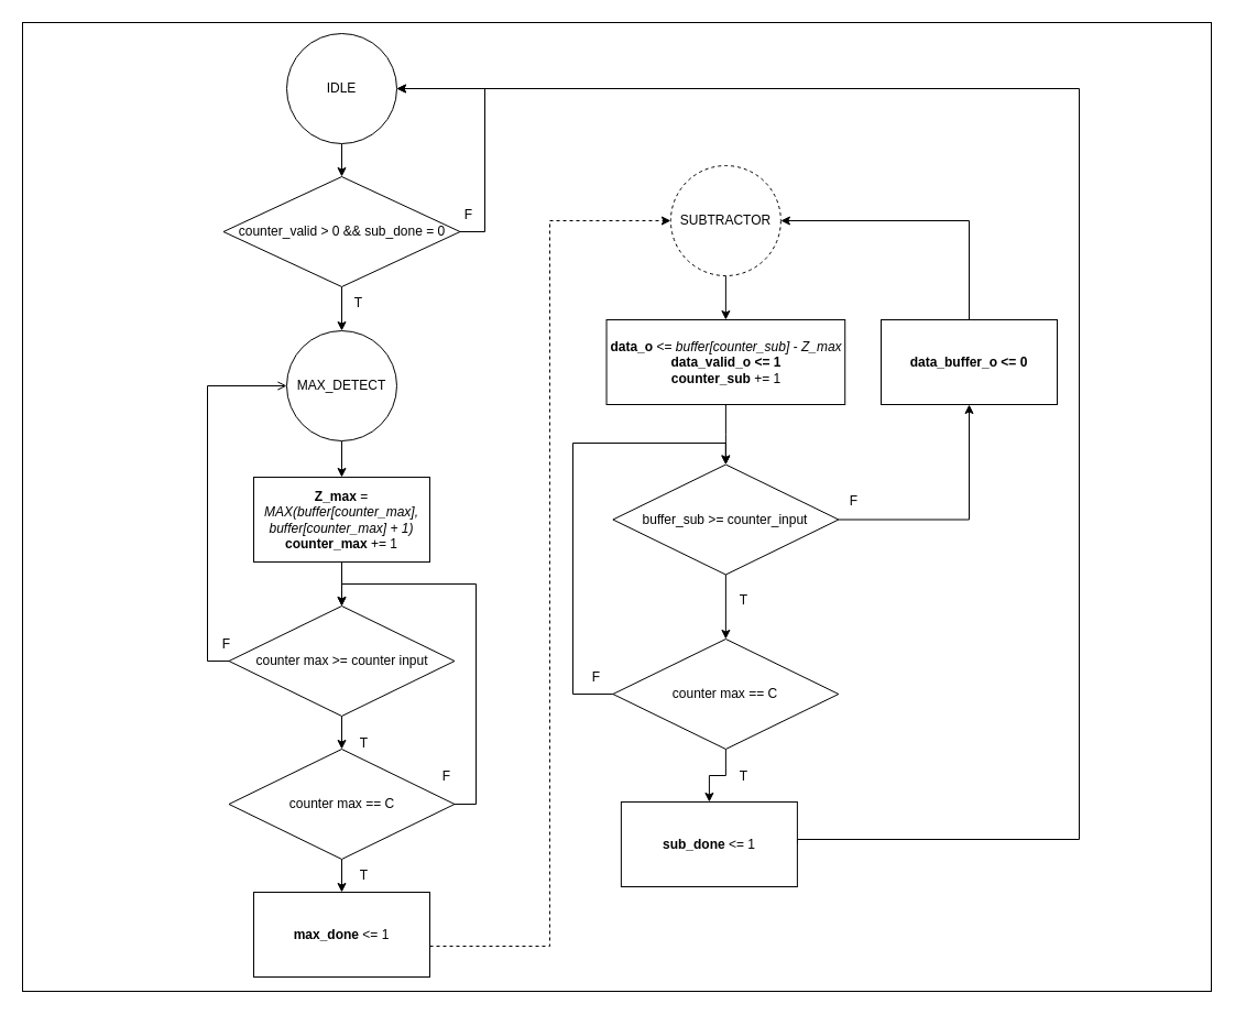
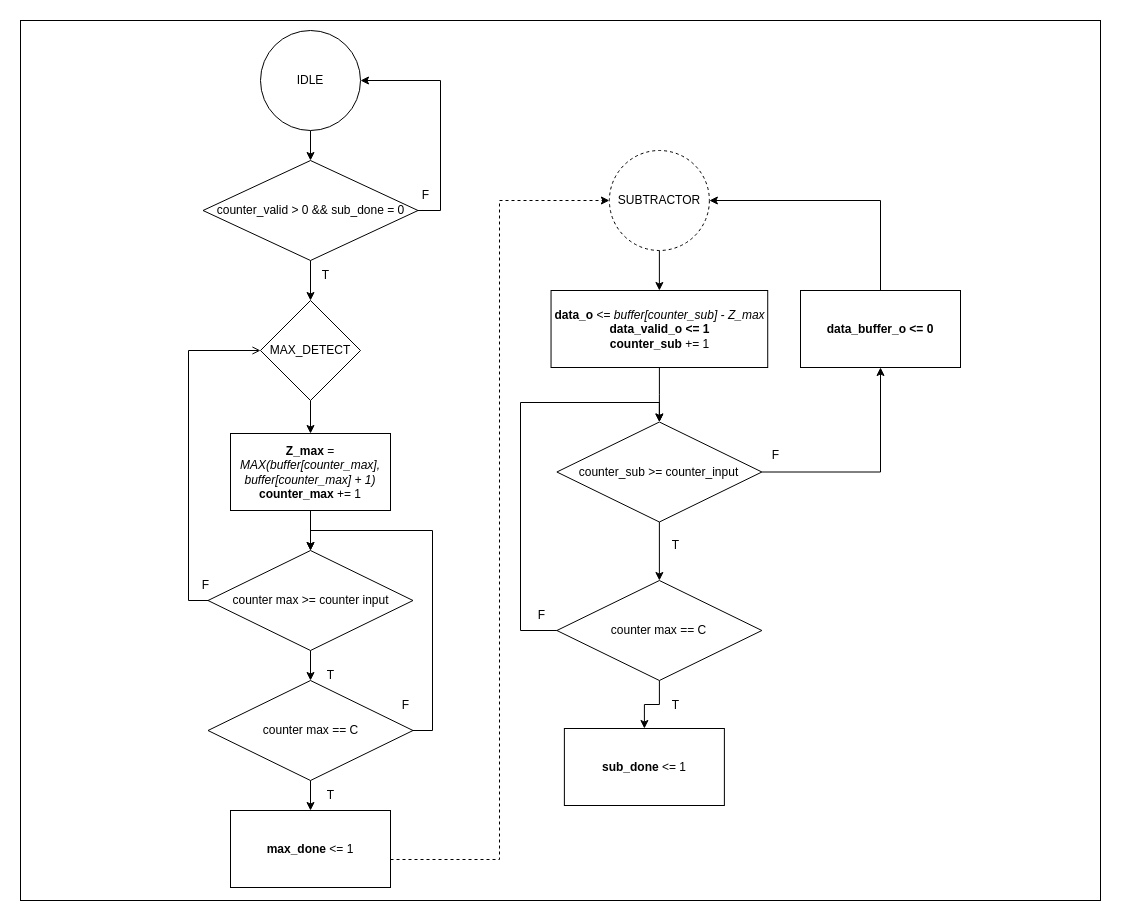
  <mxCell id="0" />
  <mxCell id="1" parent="0" />
  <mxCell id="2" value="" style="rounded=0;whiteSpace=wrap;html=1;" vertex="1" parent="1"><mxGeometry x="20" y="20" width="1080" height="880" as="geometry" /></mxCell>
  <mxCell id="3" style="edgeStyle=orthogonalEdgeStyle;rounded=0;orthogonalLoop=1;jettySize=auto;html=1;entryX=0.5;entryY=0;entryDx=0;entryDy=0;" edge="1" parent="1" source="4" target="9"><mxGeometry relative="1" as="geometry" /></mxCell>
  <mxCell id="4" value="IDLE" style="ellipse;whiteSpace=wrap;html=1;aspect=fixed;" vertex="1" parent="1"><mxGeometry x="260" y="30" width="100" height="100" as="geometry" /></mxCell>
  <mxCell id="5" style="edgeStyle=orthogonalEdgeStyle;rounded=0;orthogonalLoop=1;jettySize=auto;html=1;entryX=0.5;entryY=0;entryDx=0;entryDy=0;" edge="1" parent="1" source="6" target="15"><mxGeometry relative="1" as="geometry"><mxPoint x="310" y="460" as="targetPoint" /></mxGeometry></mxCell>
- <mxCell id="6" value="MAX_DETECT" style="ellipse;whiteSpace=wrap;html=1;aspect=fixed;" vertex="1" parent="1"><mxGeometry x="260" y="300" width="100" height="100" as="geometry" /></mxCell>
+ <mxCell id="6" value="MAX_DETECT" style="rhombus;whiteSpace=wrap;html=1;aspect=fixed;" vertex="1" parent="1"><mxGeometry x="260" y="300" width="100" height="100" as="geometry" /></mxCell>
  <mxCell id="7" style="edgeStyle=orthogonalEdgeStyle;rounded=0;orthogonalLoop=1;jettySize=auto;html=1;entryX=0.5;entryY=0;entryDx=0;entryDy=0;" edge="1" parent="1" source="9" target="6"><mxGeometry relative="1" as="geometry" /></mxCell>
  <mxCell id="8" style="edgeStyle=orthogonalEdgeStyle;rounded=0;orthogonalLoop=1;jettySize=auto;html=1;entryX=1;entryY=0.5;entryDx=0;entryDy=0;" edge="1" parent="1" source="9" target="4"><mxGeometry relative="1" as="geometry"><Array as="points"><mxPoint x="440" y="210" /><mxPoint x="440" y="80" /></Array></mxGeometry></mxCell>
  <mxCell id="9" value="counter_valid &amp;gt; 0 &amp;amp;&amp;amp; sub_done = 0" style="rhombus;whiteSpace=wrap;html=1;" vertex="1" parent="1"><mxGeometry x="202.5" y="160" width="215" height="100" as="geometry" /></mxCell>
  <mxCell id="10" style="edgeStyle=orthogonalEdgeStyle;rounded=0;orthogonalLoop=1;jettySize=auto;html=1;entryX=0.5;entryY=0;entryDx=0;entryDy=0;" edge="1" parent="1" source="11" target="30"><mxGeometry relative="1" as="geometry"><mxPoint x="658.88" y="290" as="targetPoint" /></mxGeometry></mxCell>
  <mxCell id="11" value="SUBTRACTOR" style="ellipse;whiteSpace=wrap;html=1;aspect=fixed;dashed=1;" vertex="1" parent="1"><mxGeometry x="608.88" y="150" width="100" height="100" as="geometry" /></mxCell>
  <mxCell id="12" value="T" style="text;html=1;align=center;verticalAlign=middle;resizable=0;points=[];autosize=1;strokeColor=none;fillColor=none;" vertex="1" parent="1"><mxGeometry x="310" y="260" width="30" height="30" as="geometry" /></mxCell>
  <mxCell id="13" value="F" style="text;html=1;align=center;verticalAlign=middle;resizable=0;points=[];autosize=1;strokeColor=none;fillColor=none;" vertex="1" parent="1"><mxGeometry x="410" y="180" width="30" height="30" as="geometry" /></mxCell>
  <mxCell id="14" style="edgeStyle=orthogonalEdgeStyle;rounded=0;orthogonalLoop=1;jettySize=auto;html=1;entryX=0.5;entryY=0;entryDx=0;entryDy=0;" edge="1" parent="1" source="15" target="18"><mxGeometry relative="1" as="geometry" /></mxCell>
  <mxCell id="15" value="&lt;b&gt;Z_max&lt;/b&gt; = &lt;i&gt;MAX(buffer[counter_max], buffer[counter_max] + 1)&lt;/i&gt;&lt;br&gt;&lt;b&gt;counter_max&lt;/b&gt; += 1" style="rounded=0;whiteSpace=wrap;html=1;" vertex="1" parent="1"><mxGeometry x="230" y="433" width="160" height="77" as="geometry" /></mxCell>
  <mxCell id="16" style="edgeStyle=orthogonalEdgeStyle;rounded=0;orthogonalLoop=1;jettySize=auto;html=1;entryX=0.5;entryY=0;entryDx=0;entryDy=0;" edge="1" parent="1" source="18" target="21"><mxGeometry relative="1" as="geometry" /></mxCell>
  <mxCell id="17" style="edgeStyle=orthogonalEdgeStyle;rounded=0;orthogonalLoop=1;jettySize=auto;html=1;entryX=0;entryY=0.5;entryDx=0;entryDy=0;endArrow=open;" edge="1" parent="1" source="18" target="6"><mxGeometry relative="1" as="geometry"><Array as="points"><mxPoint x="188" y="600" /><mxPoint x="188" y="350" /></Array></mxGeometry></mxCell>
  <mxCell id="18" value="counter max &amp;gt;= counter input" style="rhombus;whiteSpace=wrap;html=1;" vertex="1" parent="1"><mxGeometry x="207.5" y="550" width="205" height="100" as="geometry" /></mxCell>
  <mxCell id="19" style="edgeStyle=orthogonalEdgeStyle;rounded=0;orthogonalLoop=1;jettySize=auto;html=1;entryX=0.5;entryY=0;entryDx=0;entryDy=0;" edge="1" parent="1" source="21" target="18"><mxGeometry relative="1" as="geometry"><Array as="points"><mxPoint x="432" y="730" /><mxPoint x="432" y="530" /><mxPoint x="310" y="530" /></Array></mxGeometry></mxCell>
  <mxCell id="20" style="edgeStyle=orthogonalEdgeStyle;rounded=0;orthogonalLoop=1;jettySize=auto;html=1;entryX=0.5;entryY=0;entryDx=0;entryDy=0;" edge="1" parent="1" source="21" target="32"><mxGeometry relative="1" as="geometry" /></mxCell>
  <mxCell id="21" value="counter max == C" style="rhombus;whiteSpace=wrap;html=1;" vertex="1" parent="1"><mxGeometry x="207.5" y="680" width="205" height="100" as="geometry" /></mxCell>
  <mxCell id="22" style="edgeStyle=orthogonalEdgeStyle;rounded=0;orthogonalLoop=1;jettySize=auto;html=1;" edge="1" parent="1" source="24" target="28"><mxGeometry relative="1" as="geometry" /></mxCell>
  <mxCell id="23" style="edgeStyle=orthogonalEdgeStyle;rounded=0;orthogonalLoop=1;jettySize=auto;html=1;entryX=0.5;entryY=1;entryDx=0;entryDy=0;" edge="1" parent="1" source="24" target="35"><mxGeometry relative="1" as="geometry"><Array as="points"><mxPoint x="880" y="472" /></Array></mxGeometry></mxCell>
- <mxCell id="24" value="buffer_sub &amp;gt;= counter_input" style="rhombus;whiteSpace=wrap;html=1;" vertex="1" parent="1"><mxGeometry x="556.38" y="421.5" width="205" height="100" as="geometry" /></mxCell>
- <mxCell id="25" style="edgeStyle=orthogonalEdgeStyle;rounded=0;orthogonalLoop=1;jettySize=auto;html=1;entryX=1;entryY=0.5;entryDx=0;entryDy=0;exitX=1;exitY=0.5;exitDx=0;exitDy=0;" edge="1" parent="1" source="33" target="4"><mxGeometry relative="1" as="geometry"><Array as="points"><mxPoint x="980" y="762" /><mxPoint x="980" y="80" /></Array></mxGeometry></mxCell>
+ <mxCell id="24" value="counter_sub &amp;gt;= counter_input" style="rhombus;whiteSpace=wrap;html=1;" vertex="1" parent="1"><mxGeometry x="556.38" y="421.5" width="205" height="100" as="geometry" /></mxCell>
  <mxCell id="26" style="edgeStyle=orthogonalEdgeStyle;rounded=0;orthogonalLoop=1;jettySize=auto;html=1;" edge="1" parent="1" source="28" target="33"><mxGeometry relative="1" as="geometry" /></mxCell>
  <mxCell id="27" style="edgeStyle=orthogonalEdgeStyle;rounded=0;orthogonalLoop=1;jettySize=auto;html=1;entryX=0.5;entryY=0;entryDx=0;entryDy=0;" edge="1" parent="1" source="28" target="24"><mxGeometry relative="1" as="geometry"><Array as="points"><mxPoint x="520" y="630" /><mxPoint x="520" y="402" /><mxPoint x="659" y="402" /></Array></mxGeometry></mxCell>
  <mxCell id="28" value="counter max == C" style="rhombus;whiteSpace=wrap;html=1;" vertex="1" parent="1"><mxGeometry x="556.38" y="580" width="205" height="100" as="geometry" /></mxCell>
  <mxCell id="29" style="edgeStyle=orthogonalEdgeStyle;rounded=0;orthogonalLoop=1;jettySize=auto;html=1;entryX=0.5;entryY=0;entryDx=0;entryDy=0;" edge="1" parent="1" source="30" target="24"><mxGeometry relative="1" as="geometry" /></mxCell>
  <mxCell id="30" value="&lt;b&gt;data_o&lt;/b&gt;&amp;nbsp;&amp;lt;= &lt;i&gt;buffer[counter_sub] - Z_max&lt;br&gt;&lt;/i&gt;&lt;b&gt;data_valid_o &amp;lt;= 1&lt;/b&gt;&lt;br&gt;&lt;b&gt;counter_sub&lt;/b&gt;&amp;nbsp;+= 1" style="rounded=0;whiteSpace=wrap;html=1;" vertex="1" parent="1"><mxGeometry x="550.54" y="290" width="216.68" height="77" as="geometry" /></mxCell>
  <mxCell id="31" style="edgeStyle=orthogonalEdgeStyle;rounded=0;orthogonalLoop=1;jettySize=auto;html=1;entryX=0;entryY=0.5;entryDx=0;entryDy=0;dashed=1;" edge="1" parent="1" source="32" target="11"><mxGeometry relative="1" as="geometry"><Array as="points"><mxPoint x="499" y="859" /><mxPoint x="499" y="200" /></Array></mxGeometry></mxCell>
  <mxCell id="32" value="&lt;b&gt;max_done &lt;/b&gt;&amp;lt;= 1" style="rounded=0;whiteSpace=wrap;html=1;" vertex="1" parent="1"><mxGeometry x="230" y="810" width="160" height="77" as="geometry" /></mxCell>
  <mxCell id="33" value="&lt;b&gt;sub_done &lt;/b&gt;&amp;lt;= 1" style="rounded=0;whiteSpace=wrap;html=1;" vertex="1" parent="1"><mxGeometry x="563.88" y="728" width="160" height="77" as="geometry" /></mxCell>
  <mxCell id="34" style="edgeStyle=orthogonalEdgeStyle;rounded=0;orthogonalLoop=1;jettySize=auto;html=1;entryX=1;entryY=0.5;entryDx=0;entryDy=0;" edge="1" parent="1" source="35" target="11"><mxGeometry relative="1" as="geometry"><Array as="points"><mxPoint x="880" y="200" /></Array></mxGeometry></mxCell>
  <mxCell id="35" value="&lt;b style=&quot;border-color: var(--border-color);&quot;&gt;data_buffer_o &amp;lt;= 0&lt;/b&gt;" style="rounded=0;whiteSpace=wrap;html=1;" vertex="1" parent="1"><mxGeometry x="800" y="290" width="160" height="77" as="geometry" /></mxCell>
  <mxCell id="36" value="T" style="text;html=1;align=center;verticalAlign=middle;resizable=0;points=[];autosize=1;strokeColor=none;fillColor=none;" vertex="1" parent="1"><mxGeometry x="315" y="660" width="30" height="30" as="geometry" /></mxCell>
  <mxCell id="37" value="T" style="text;html=1;align=center;verticalAlign=middle;resizable=0;points=[];autosize=1;strokeColor=none;fillColor=none;" vertex="1" parent="1"><mxGeometry x="315" y="780" width="30" height="30" as="geometry" /></mxCell>
  <mxCell id="38" value="T" style="text;html=1;align=center;verticalAlign=middle;resizable=0;points=[];autosize=1;strokeColor=none;fillColor=none;" vertex="1" parent="1"><mxGeometry x="660" y="530" width="30" height="30" as="geometry" /></mxCell>
  <mxCell id="39" value="T" style="text;html=1;align=center;verticalAlign=middle;resizable=0;points=[];autosize=1;strokeColor=none;fillColor=none;" vertex="1" parent="1"><mxGeometry x="660" y="690" width="30" height="30" as="geometry" /></mxCell>
  <mxCell id="40" value="F" style="text;html=1;align=center;verticalAlign=middle;resizable=0;points=[];autosize=1;strokeColor=none;fillColor=none;" vertex="1" parent="1"><mxGeometry x="760" y="440" width="30" height="30" as="geometry" /></mxCell>
  <mxCell id="41" value="F" style="text;html=1;align=center;verticalAlign=middle;resizable=0;points=[];autosize=1;strokeColor=none;fillColor=none;" vertex="1" parent="1"><mxGeometry x="526.38" y="600" width="30" height="30" as="geometry" /></mxCell>
  <mxCell id="42" value="F" style="text;html=1;align=center;verticalAlign=middle;resizable=0;points=[];autosize=1;strokeColor=none;fillColor=none;" vertex="1" parent="1"><mxGeometry x="190" y="570" width="30" height="30" as="geometry" /></mxCell>
  <mxCell id="43" value="F" style="text;html=1;align=center;verticalAlign=middle;resizable=0;points=[];autosize=1;strokeColor=none;fillColor=none;" vertex="1" parent="1"><mxGeometry x="390" y="690" width="30" height="30" as="geometry" /></mxCell>
